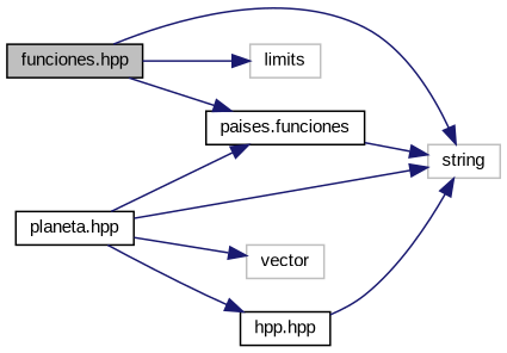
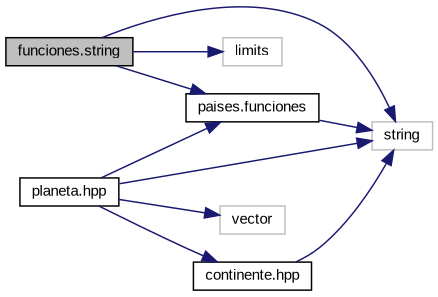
  digraph {
    fontname="Liberation Sans"
    rankdir=LR
    node [color=black fillcolor=white fontname="Liberation Sans" fontsize=10 shape=record style=filled]
    edge [color=midnightblue fontname="Liberation Sans" fontsize=10 labelfontname=Helvetica labelfontsize=10 style=solid]
-   n1 [fillcolor=grey75 fontcolor=black height=0.2 label="funciones.hpp" width=0.4]
+   n1 [fillcolor=grey75 fontcolor=black height=0.2 label="funciones.string" width=0.4]
    n2 [height=0.2 label="paises.funciones" width=0.4]
    n3 [color=grey75 height=0.2 label=string width=0.4]
    n4 [color=grey75 height=0.2 label=limits width=0.4]
    n5 [height=0.2 label="planeta.hpp" width=0.4]
    n6 [color=grey75 height=0.2 label=vector width=0.4]
-   n7 [height=0.2 label="hpp.hpp" width=0.4]
+   n7 [height=0.2 label="continente.hpp" width=0.4]
    n1 -> n2
    n1 -> n3
    n1 -> n4
    n2 -> n3
    n5 -> n2
    n5 -> n3
    n5 -> n6
    n5 -> n7
    n7 -> n3
  }
